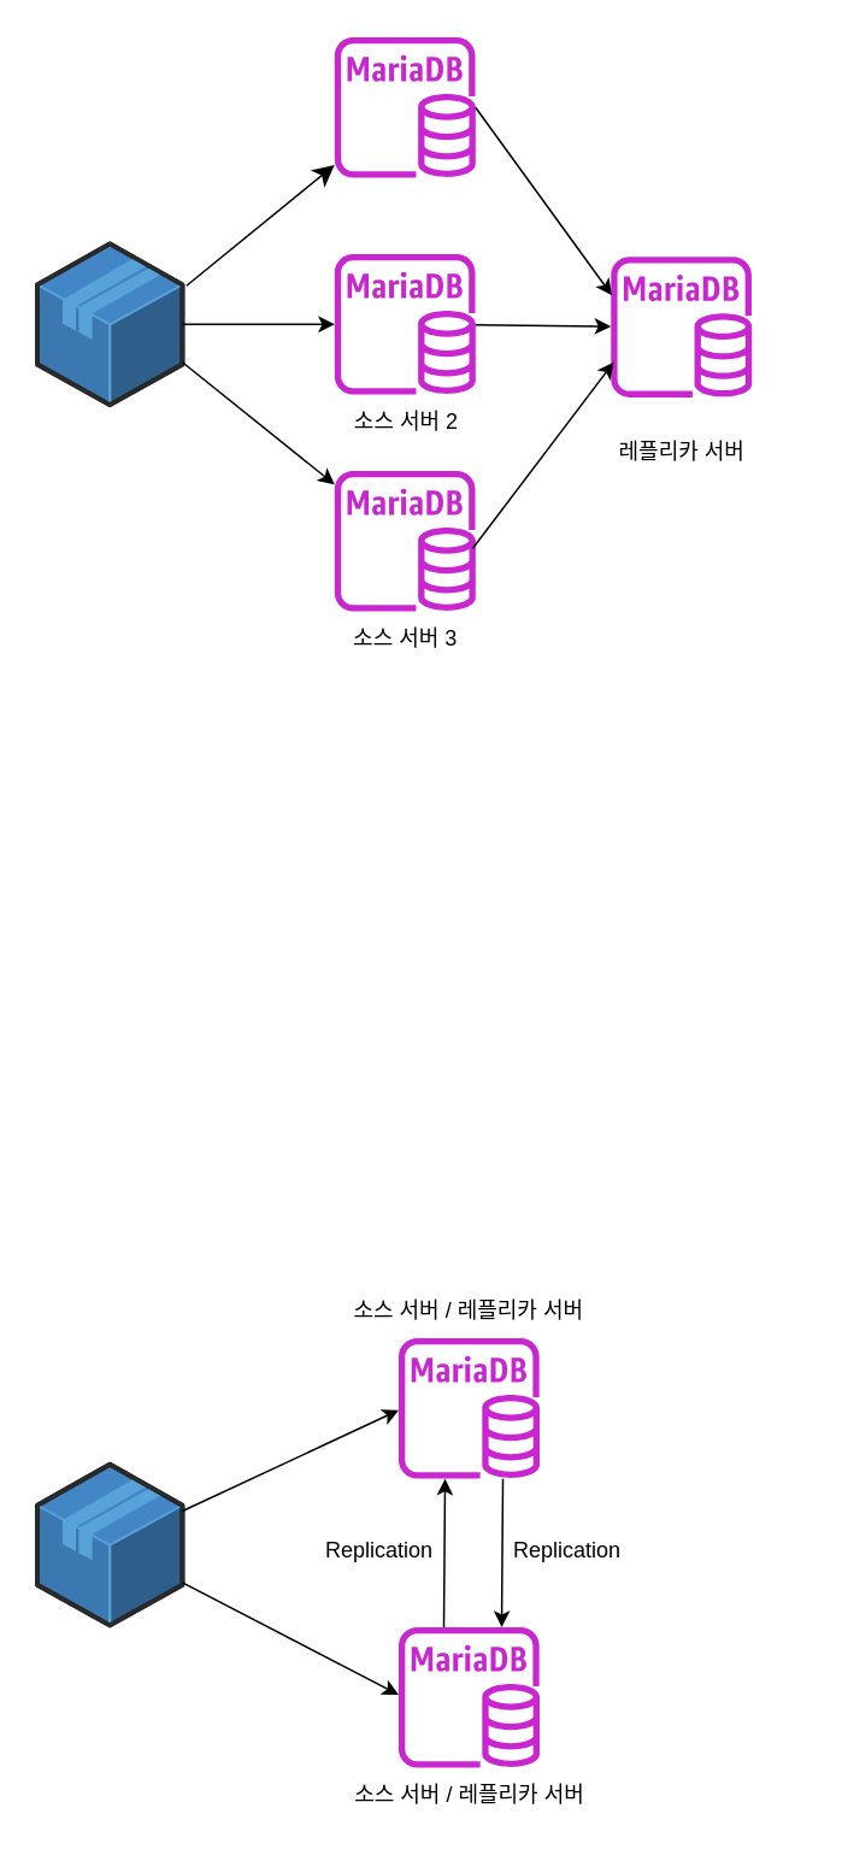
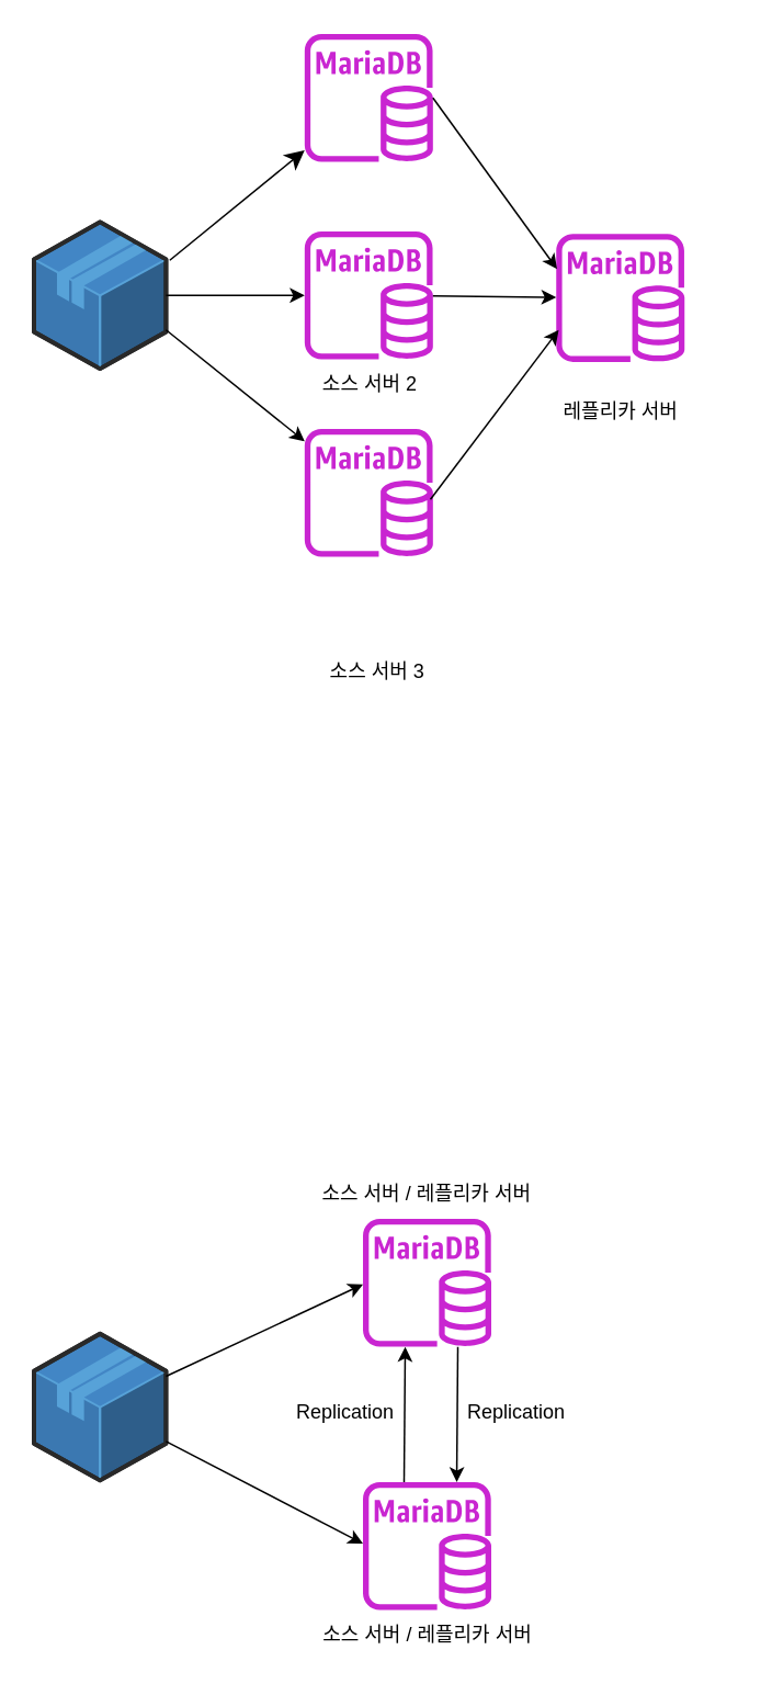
  <mxCell id="0" />
  <mxCell id="1" parent="0" />
  <mxCell id="2" value="" style="sketch=0;outlineConnect=0;fontColor=#232F3E;gradientColor=none;fillColor=#C925D1;strokeColor=none;dashed=0;verticalLabelPosition=bottom;verticalAlign=top;align=center;html=1;fontSize=12;fontStyle=0;aspect=fixed;pointerEvents=1;shape=mxgraph.aws4.rds_mariadb_instance;" parent="1" vertex="1"><mxGeometry x="220" y="740" width="78" height="78" as="geometry" /></mxCell>
  <mxCell id="3" value="" style="verticalLabelPosition=bottom;html=1;verticalAlign=top;strokeWidth=1;align=center;outlineConnect=0;dashed=0;outlineConnect=0;shape=mxgraph.aws3d.application;fillColor=#4286c5;strokeColor=#57A2D8;aspect=fixed;" parent="1" vertex="1"><mxGeometry x="20" y="810" width="80.29" height="89.1" as="geometry" /></mxCell>
  <mxCell id="4" value="" style="sketch=0;outlineConnect=0;fontColor=#232F3E;gradientColor=none;fillColor=#C925D1;strokeColor=none;dashed=0;verticalLabelPosition=bottom;verticalAlign=top;align=center;html=1;fontSize=12;fontStyle=0;aspect=fixed;pointerEvents=1;shape=mxgraph.aws4.rds_mariadb_instance;" parent="1" vertex="1"><mxGeometry x="220" y="900" width="78" height="78" as="geometry" /></mxCell>
  <mxCell id="5" value="소스 서버 / 레플리카 서버" style="text;html=1;strokeColor=none;fillColor=none;align=center;verticalAlign=middle;whiteSpace=wrap;rounded=0;" parent="1" vertex="1"><mxGeometry x="193.26" y="710" width="131.5" height="30" as="geometry" /></mxCell>
  <mxCell id="6" value="소스 서버 / 레플리카 서버" style="text;html=1;strokeColor=none;fillColor=none;align=center;verticalAlign=middle;whiteSpace=wrap;rounded=0;" parent="1" vertex="1"><mxGeometry x="185.63" y="978" width="146.75" height="30" as="geometry" /></mxCell>
  <mxCell id="7" value="" style="endArrow=classic;html=1;rounded=0;" parent="1" source="3" edge="1"><mxGeometry width="50" height="50" relative="1" as="geometry"><mxPoint x="110" y="870" as="sourcePoint" /><mxPoint x="220" y="780" as="targetPoint" /></mxGeometry></mxCell>
  <mxCell id="8" value="" style="endArrow=classic;html=1;rounded=0;" parent="1" source="3" edge="1"><mxGeometry width="50" height="50" relative="1" as="geometry"><mxPoint x="100.29" y="888.49" as="sourcePoint" /><mxPoint x="220" y="937.517" as="targetPoint" /></mxGeometry></mxCell>
  <mxCell id="9" value="" style="endArrow=classic;html=1;rounded=0;" parent="1" edge="1"><mxGeometry width="50" height="50" relative="1" as="geometry"><mxPoint x="277.68" y="818" as="sourcePoint" /><mxPoint x="277.002" y="900.098" as="targetPoint" /></mxGeometry></mxCell>
  <mxCell id="10" value="Replication" style="text;html=1;strokeColor=none;fillColor=none;align=center;verticalAlign=middle;whiteSpace=wrap;rounded=0;" parent="1" vertex="1"><mxGeometry x="278.05" y="842.55" width="70.5" height="30" as="geometry" /></mxCell>
  <mxCell id="11" value="" style="verticalLabelPosition=bottom;html=1;verticalAlign=top;strokeWidth=1;align=center;outlineConnect=0;dashed=0;outlineConnect=0;shape=mxgraph.aws3d.application;fillColor=#4286c5;strokeColor=#57A2D8;aspect=fixed;" vertex="1" parent="1"><mxGeometry x="20" y="134.45" width="80.29" height="89.1" as="geometry" /></mxCell>
  <mxCell id="12" value="" style="sketch=0;outlineConnect=0;fontColor=#232F3E;gradientColor=none;fillColor=#C925D1;strokeColor=none;dashed=0;verticalLabelPosition=bottom;verticalAlign=top;align=center;html=1;fontSize=12;fontStyle=0;aspect=fixed;pointerEvents=1;shape=mxgraph.aws4.rds_mariadb_instance;" vertex="1" parent="1"><mxGeometry x="184.55" y="140" width="78" height="78" as="geometry" /></mxCell>
  <mxCell id="13" value="" style="sketch=0;outlineConnect=0;fontColor=#232F3E;gradientColor=none;fillColor=#C925D1;strokeColor=none;dashed=0;verticalLabelPosition=bottom;verticalAlign=top;align=center;html=1;fontSize=12;fontStyle=0;aspect=fixed;pointerEvents=1;shape=mxgraph.aws4.rds_mariadb_instance;" vertex="1" parent="1"><mxGeometry x="184.55" y="20" width="78" height="78" as="geometry" /></mxCell>
  <mxCell id="14" value="" style="sketch=0;outlineConnect=0;fontColor=#232F3E;gradientColor=none;fillColor=#C925D1;strokeColor=none;dashed=0;verticalLabelPosition=bottom;verticalAlign=top;align=center;html=1;fontSize=12;fontStyle=0;aspect=fixed;pointerEvents=1;shape=mxgraph.aws4.rds_mariadb_instance;" vertex="1" parent="1"><mxGeometry x="184.55" y="260" width="78" height="78" as="geometry" /></mxCell>
  <mxCell id="15" value="" style="sketch=0;outlineConnect=0;fontColor=#232F3E;gradientColor=none;fillColor=#C925D1;strokeColor=none;dashed=0;verticalLabelPosition=bottom;verticalAlign=top;align=center;html=1;fontSize=12;fontStyle=0;aspect=fixed;pointerEvents=1;shape=mxgraph.aws4.rds_mariadb_instance;" vertex="1" parent="1"><mxGeometry x="337.5" y="141.55" width="78" height="78" as="geometry" /></mxCell>
  <mxCell id="16" value="" style="endArrow=classic;html=1;rounded=0;endSize=9;" edge="1" parent="1" target="13"><mxGeometry width="50" height="50" relative="1" as="geometry"><mxPoint x="102.55" y="157.662" as="sourcePoint" /><mxPoint x="181.554" y="79.999" as="targetPoint" /></mxGeometry></mxCell>
  <mxCell id="17" value="" style="endArrow=classic;html=1;rounded=0;" edge="1" parent="1" source="11" target="12"><mxGeometry width="50" height="50" relative="1" as="geometry"><mxPoint x="103.55" y="179" as="sourcePoint" /><mxPoint x="164.05" y="186.096" as="targetPoint" /></mxGeometry></mxCell>
  <mxCell id="18" value="" style="endArrow=classic;html=1;rounded=0;exitX=1.051;exitY=0.879;exitDx=0;exitDy=0;exitPerimeter=0;" edge="1" parent="1" target="14"><mxGeometry width="50" height="50" relative="1" as="geometry"><mxPoint x="100.288" y="199.998" as="sourcePoint" /><mxPoint x="178.31" y="291.521" as="targetPoint" /></mxGeometry></mxCell>
- <mxCell id="19" value="소스 서버 3" style="text;html=1;strokeColor=none;fillColor=none;align=center;verticalAlign=middle;whiteSpace=wrap;rounded=0;" vertex="1" parent="1"><mxGeometry x="143.68" y="338" width="159.75" height="30" as="geometry" /></mxCell>
+ <mxCell id="19" value="소스 서버 3" style="text;html=1;strokeColor=none;fillColor=none;align=center;verticalAlign=middle;whiteSpace=wrap;rounded=0;" vertex="1" parent="1"><mxGeometry x="148.68" y="393" width="159.75" height="30" as="geometry" /></mxCell>
  <mxCell id="20" value="소스 서버 2" style="text;html=1;strokeColor=none;fillColor=none;align=center;verticalAlign=middle;whiteSpace=wrap;rounded=0;" vertex="1" parent="1"><mxGeometry x="164.05" y="218" width="121" height="30" as="geometry" /></mxCell>
  <mxCell id="21" value="레플리카 서버" style="text;html=1;strokeColor=none;fillColor=none;align=center;verticalAlign=middle;whiteSpace=wrap;rounded=0;" vertex="1" parent="1"><mxGeometry x="306.75" y="234.55" width="139.5" height="30" as="geometry" /></mxCell>
  <mxCell id="22" value="" style="endArrow=classic;html=1;rounded=0;" edge="1" parent="1"><mxGeometry width="50" height="50" relative="1" as="geometry"><mxPoint x="262.55" y="59" as="sourcePoint" /><mxPoint x="338" y="163" as="targetPoint" /></mxGeometry></mxCell>
  <mxCell id="23" value="" style="endArrow=classic;html=1;rounded=0;" edge="1" parent="1" source="12" target="15"><mxGeometry width="50" height="50" relative="1" as="geometry"><mxPoint x="259.5" y="184.45" as="sourcePoint" /><mxPoint x="309.5" y="134.45" as="targetPoint" /></mxGeometry></mxCell>
  <mxCell id="24" value="" style="endArrow=classic;html=1;rounded=0;" edge="1" parent="1"><mxGeometry width="50" height="50" relative="1" as="geometry"><mxPoint x="261" y="303" as="sourcePoint" /><mxPoint x="339" y="200" as="targetPoint" /></mxGeometry></mxCell>
  <mxCell id="25" value="" style="endArrow=classic;html=1;rounded=0;" edge="1" parent="1"><mxGeometry width="50" height="50" relative="1" as="geometry"><mxPoint x="245.002" y="900.098" as="sourcePoint" /><mxPoint x="245.68" y="818" as="targetPoint" /></mxGeometry></mxCell>
  <mxCell id="26" value="Replication" style="text;html=1;strokeColor=none;fillColor=none;align=center;verticalAlign=middle;whiteSpace=wrap;rounded=0;" vertex="1" parent="1"><mxGeometry x="174" y="842.55" width="70.5" height="30" as="geometry" /></mxCell>
